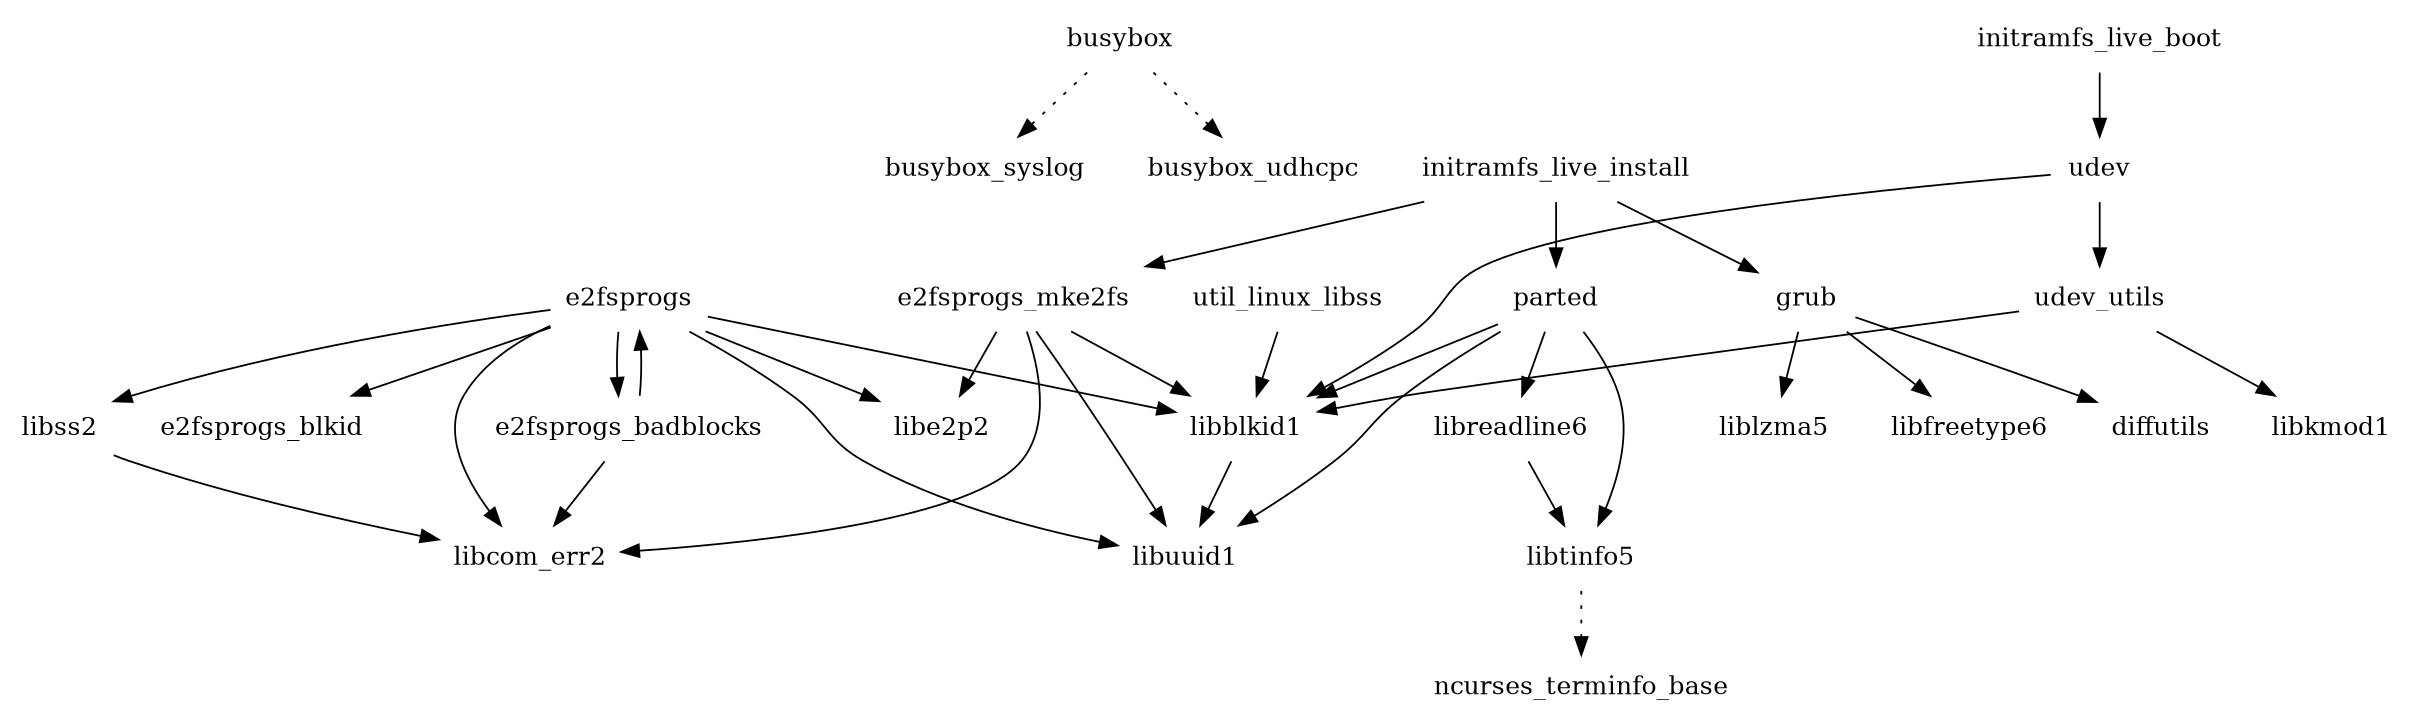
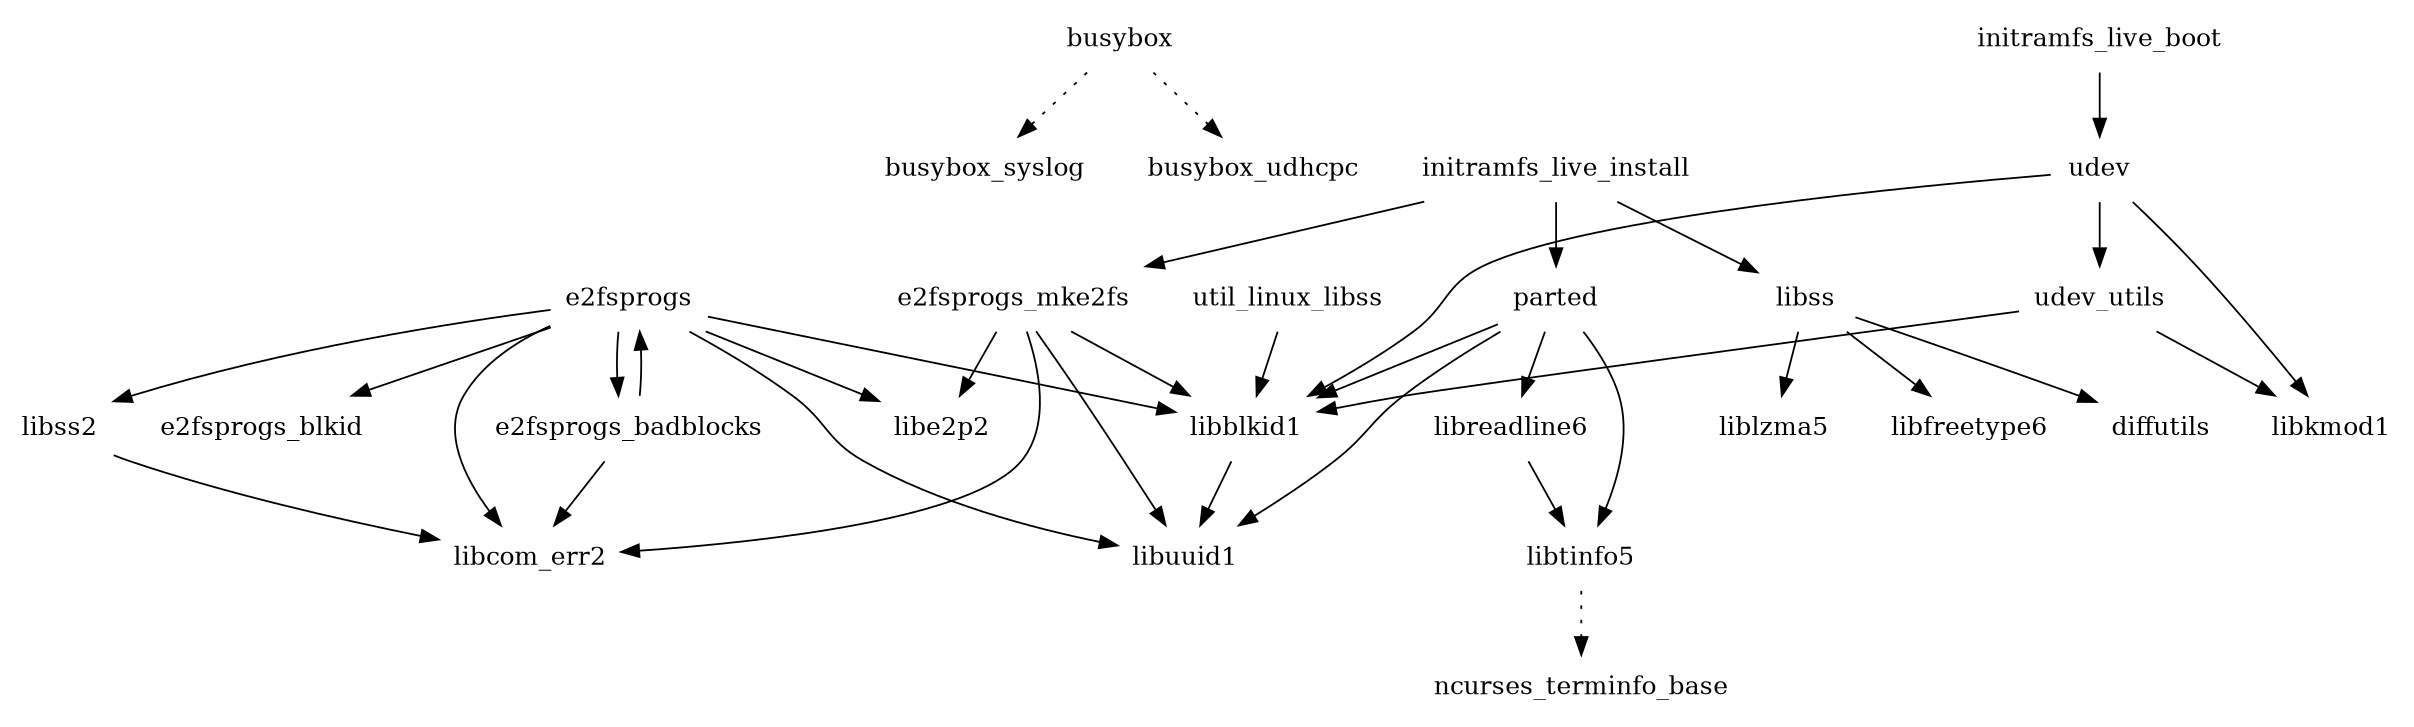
  digraph {
    node [shape=plaintext]
    busybox
    busybox_syslog
    busybox_udhcpc
    e2fsprogs
    libss2
    libcom_err2
    libe2p2
    e2fsprogs_blkid
    e2fsprogs_badblocks
    libblkid1
    libuuid1
    e2fsprogs_mke2fs
-   grub
+   grub [label=libss]
    diffutils
    liblzma5
    libfreetype6
    initramfs_live_boot
    udev
    n19 [label=libkmod1]
    udev_utils
    initramfs_live_install
    parted
    libreadline6
    libtinfo5
    ncurses_terminfo_base
    n26 [label=util_linux_libss]
    busybox -> busybox_syslog [style=dotted]
    busybox -> busybox_udhcpc [style=dotted]
    e2fsprogs -> libss2
    e2fsprogs -> libcom_err2
    e2fsprogs -> libe2p2
    e2fsprogs -> e2fsprogs_blkid
    e2fsprogs -> e2fsprogs_badblocks
    e2fsprogs -> libblkid1
    e2fsprogs -> libuuid1
    libss2 -> libcom_err2
    e2fsprogs_badblocks -> e2fsprogs
    e2fsprogs_badblocks -> libcom_err2
    libblkid1 -> libuuid1
    e2fsprogs_mke2fs -> libcom_err2
    e2fsprogs_mke2fs -> libe2p2
    e2fsprogs_mke2fs -> libblkid1
    e2fsprogs_mke2fs -> libuuid1
    grub -> diffutils
    grub -> liblzma5
    grub -> libfreetype6
    initramfs_live_boot -> udev
    udev -> libblkid1
+   udev -> n19
    udev -> udev_utils
    udev_utils -> libblkid1
    udev_utils -> n19
    initramfs_live_install -> e2fsprogs_mke2fs
    initramfs_live_install -> grub
    initramfs_live_install -> parted
    parted -> libblkid1
    parted -> libuuid1
    parted -> libreadline6
    parted -> libtinfo5
    libreadline6 -> libtinfo5
    libtinfo5 -> ncurses_terminfo_base [style=dotted]
    n26 -> libblkid1
  }
